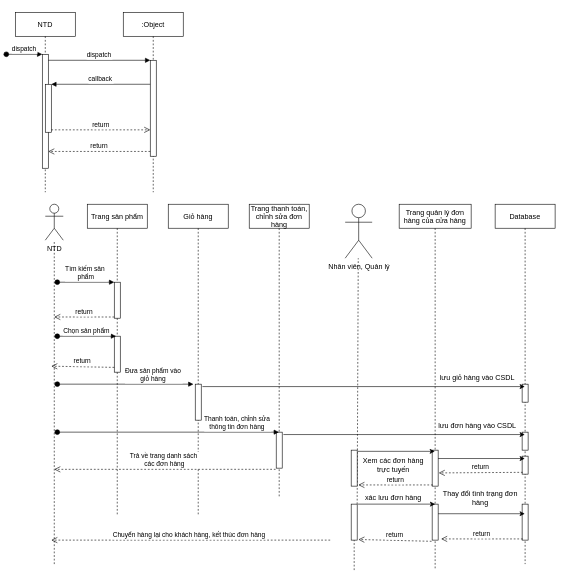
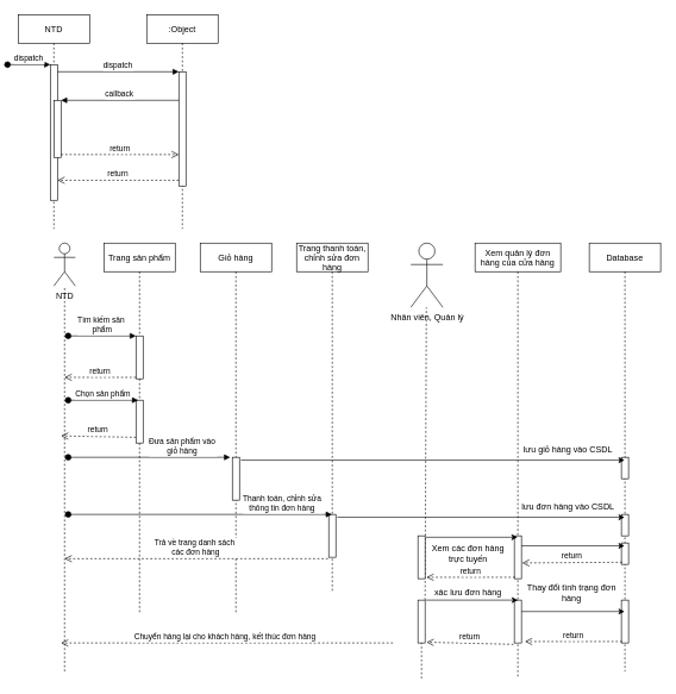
  <mxCell id="0" />
  <mxCell id="1" parent="0" />
  <mxCell id="2" value="NTD" style="shape=umlLifeline;perimeter=lifelinePerimeter;container=1;collapsible=0;recursiveResize=0;rounded=0;shadow=0;strokeWidth=1;" parent="1" vertex="1"><mxGeometry x="20" y="20" width="100" height="300" as="geometry" /></mxCell>
  <mxCell id="3" value="" style="points=[];perimeter=orthogonalPerimeter;rounded=0;shadow=0;strokeWidth=1;" parent="2" vertex="1"><mxGeometry x="45" y="70" width="10" height="190" as="geometry" /></mxCell>
  <mxCell id="4" value="dispatch" style="verticalAlign=bottom;startArrow=oval;endArrow=block;startSize=8;shadow=0;strokeWidth=1;" parent="2" target="3" edge="1"><mxGeometry relative="1" as="geometry"><mxPoint x="-15" y="70" as="sourcePoint" /></mxGeometry></mxCell>
  <mxCell id="5" value="" style="points=[];perimeter=orthogonalPerimeter;rounded=0;shadow=0;strokeWidth=1;" parent="2" vertex="1"><mxGeometry x="50" y="120" width="10" height="80" as="geometry" /></mxCell>
  <mxCell id="6" value="Đưa sản phẩm vào&#10;giỏ hàng" style="verticalAlign=bottom;startArrow=oval;endArrow=block;startSize=8;shadow=0;strokeWidth=1;entryX=-0.3;entryY=0;entryDx=0;entryDy=0;entryPerimeter=0;" edge="1" parent="2" target="23"><mxGeometry x="0.41" relative="1" as="geometry"><mxPoint x="70" y="620" as="sourcePoint" /><mxPoint x="175" y="160" as="targetPoint" /><mxPoint as="offset" /></mxGeometry></mxCell>
  <mxCell id="7" value=":Object" style="shape=umlLifeline;perimeter=lifelinePerimeter;container=1;collapsible=0;recursiveResize=0;rounded=0;shadow=0;strokeWidth=1;" parent="1" vertex="1"><mxGeometry x="200" y="20" width="100" height="300" as="geometry" /></mxCell>
  <mxCell id="8" value="" style="points=[];perimeter=orthogonalPerimeter;rounded=0;shadow=0;strokeWidth=1;" parent="7" vertex="1"><mxGeometry x="45" y="80" width="10" height="160" as="geometry" /></mxCell>
  <mxCell id="9" value="return" style="verticalAlign=bottom;endArrow=open;dashed=1;endSize=8;exitX=0;exitY=0.95;shadow=0;strokeWidth=1;" parent="1" source="8" target="3" edge="1"><mxGeometry relative="1" as="geometry"><mxPoint x="175" y="176" as="targetPoint" /></mxGeometry></mxCell>
  <mxCell id="10" value="dispatch" style="verticalAlign=bottom;endArrow=block;entryX=0;entryY=0;shadow=0;strokeWidth=1;" parent="1" source="3" target="8" edge="1"><mxGeometry relative="1" as="geometry"><mxPoint x="175" y="100" as="sourcePoint" /></mxGeometry></mxCell>
  <mxCell id="11" value="callback" style="verticalAlign=bottom;endArrow=block;entryX=1;entryY=0;shadow=0;strokeWidth=1;" parent="1" source="8" target="5" edge="1"><mxGeometry relative="1" as="geometry"><mxPoint x="140" y="140" as="sourcePoint" /></mxGeometry></mxCell>
  <mxCell id="12" value="return" style="verticalAlign=bottom;endArrow=open;dashed=1;endSize=8;exitX=1;exitY=0.95;shadow=0;strokeWidth=1;" parent="1" source="5" target="8" edge="1"><mxGeometry relative="1" as="geometry"><mxPoint x="140" y="197" as="targetPoint" /></mxGeometry></mxCell>
  <mxCell id="13" value="NTD" style="shape=umlActor;verticalLabelPosition=bottom;verticalAlign=top;html=1;outlineConnect=0;" vertex="1" parent="1"><mxGeometry x="70" y="340" width="30" height="60" as="geometry" /></mxCell>
  <mxCell id="14" value="Trang sản phẩm" style="shape=umlLifeline;perimeter=lifelinePerimeter;container=1;collapsible=0;recursiveResize=0;rounded=0;shadow=0;strokeWidth=1;" vertex="1" parent="1"><mxGeometry x="140" y="340" width="100" height="520" as="geometry" /></mxCell>
  <mxCell id="15" value="" style="points=[];perimeter=orthogonalPerimeter;rounded=0;shadow=0;strokeWidth=1;" vertex="1" parent="14"><mxGeometry x="45" y="130" width="10" height="60" as="geometry" /></mxCell>
  <mxCell id="16" value="" style="points=[];perimeter=orthogonalPerimeter;rounded=0;shadow=0;strokeWidth=1;" vertex="1" parent="14"><mxGeometry x="45" y="220" width="10" height="60" as="geometry" /></mxCell>
  <mxCell id="17" value="" style="endArrow=none;dashed=1;html=1;" edge="1" parent="1" target="13"><mxGeometry width="50" height="50" relative="1" as="geometry"><mxPoint x="85" y="940" as="sourcePoint" /><mxPoint x="130" y="220" as="targetPoint" /></mxGeometry></mxCell>
  <mxCell id="18" value="Tìm kiếm sản &#10;phẩm" style="verticalAlign=bottom;startArrow=oval;endArrow=block;startSize=8;shadow=0;strokeWidth=1;" edge="1" parent="1" target="15"><mxGeometry relative="1" as="geometry"><mxPoint x="90" y="470" as="sourcePoint" /><mxPoint x="190" y="430" as="targetPoint" /></mxGeometry></mxCell>
  <mxCell id="19" value="return" style="verticalAlign=bottom;endArrow=open;dashed=1;endSize=8;exitX=0;exitY=0.967;shadow=0;strokeWidth=1;exitDx=0;exitDy=0;exitPerimeter=0;" edge="1" parent="1" source="15"><mxGeometry relative="1" as="geometry"><mxPoint x="85" y="528" as="targetPoint" /><mxPoint x="255" y="262" as="sourcePoint" /></mxGeometry></mxCell>
  <mxCell id="20" value="Chọn sản phẩm" style="verticalAlign=bottom;startArrow=oval;endArrow=block;startSize=8;shadow=0;strokeWidth=1;entryX=0.48;entryY=0.433;entryDx=0;entryDy=0;entryPerimeter=0;" edge="1" parent="1"><mxGeometry relative="1" as="geometry"><mxPoint x="90" y="560.1" as="sourcePoint" /><mxPoint x="188" y="560" as="targetPoint" /></mxGeometry></mxCell>
  <mxCell id="21" value="return" style="verticalAlign=bottom;endArrow=open;dashed=1;endSize=8;exitX=0;exitY=0.867;shadow=0;strokeWidth=1;exitDx=0;exitDy=0;exitPerimeter=0;" edge="1" parent="1" source="16"><mxGeometry relative="1" as="geometry"><mxPoint x="80" y="610" as="targetPoint" /><mxPoint x="195" y="538.02" as="sourcePoint" /></mxGeometry></mxCell>
  <mxCell id="22" value="Giỏ hàng" style="shape=umlLifeline;perimeter=lifelinePerimeter;container=1;collapsible=0;recursiveResize=0;rounded=0;shadow=0;strokeWidth=1;" vertex="1" parent="1"><mxGeometry x="275" y="340" width="100" height="520" as="geometry" /></mxCell>
  <mxCell id="23" value="" style="points=[];perimeter=orthogonalPerimeter;rounded=0;shadow=0;strokeWidth=1;" vertex="1" parent="22"><mxGeometry x="45" y="300" width="10" height="60" as="geometry" /></mxCell>
  <mxCell id="24" value="Trang thanh toán,&#10;chỉnh sửa đơn&#10;hàng" style="shape=umlLifeline;perimeter=lifelinePerimeter;container=1;collapsible=0;recursiveResize=0;rounded=0;shadow=0;strokeWidth=1;" vertex="1" parent="1"><mxGeometry x="410" y="340" width="100" height="490" as="geometry" /></mxCell>
  <mxCell id="25" value="" style="points=[];perimeter=orthogonalPerimeter;rounded=0;shadow=0;strokeWidth=1;" vertex="1" parent="24"><mxGeometry x="45" y="380" width="10" height="60" as="geometry" /></mxCell>
  <mxCell id="26" value="Thanh toán, chỉnh sửa&#10;thông tin đơn hàng" style="verticalAlign=bottom;startArrow=oval;endArrow=block;startSize=8;shadow=0;strokeWidth=1;" edge="1" parent="1" target="24"><mxGeometry x="0.624" relative="1" as="geometry"><mxPoint x="90" y="720" as="sourcePoint" /><mxPoint x="150" y="720" as="targetPoint" /><mxPoint as="offset" /></mxGeometry></mxCell>
  <mxCell id="27" value="Nhân viên, Quản lý" style="shape=umlActor;verticalLabelPosition=bottom;verticalAlign=top;html=1;outlineConnect=0;" vertex="1" parent="1"><mxGeometry x="570" y="340" width="45" height="90" as="geometry" /></mxCell>
  <mxCell id="28" value="Trả về trang danh sách &#10;các đơn hàng" style="verticalAlign=bottom;endArrow=open;dashed=1;endSize=8;exitX=-0.1;exitY=1.033;shadow=0;strokeWidth=1;exitDx=0;exitDy=0;exitPerimeter=0;" edge="1" parent="1" source="25"><mxGeometry relative="1" as="geometry"><mxPoint x="85" y="782" as="targetPoint" /><mxPoint x="255" y="262" as="sourcePoint" /></mxGeometry></mxCell>
- <mxCell id="29" value="Trang quản lý đơn&#10;hàng của cửa hàng" style="shape=umlLifeline;perimeter=lifelinePerimeter;container=1;collapsible=0;recursiveResize=0;rounded=0;shadow=0;strokeWidth=1;" vertex="1" parent="1"><mxGeometry x="660" y="340" width="120" height="610" as="geometry" /></mxCell>
+ <mxCell id="29" value="Xem quản lý đơn&#10;hàng của cửa hàng" style="shape=umlLifeline;perimeter=lifelinePerimeter;container=1;collapsible=0;recursiveResize=0;rounded=0;shadow=0;strokeWidth=1;" vertex="1" parent="1"><mxGeometry x="660" y="340" width="120" height="610" as="geometry" /></mxCell>
  <mxCell id="30" value="" style="points=[];perimeter=orthogonalPerimeter;rounded=0;shadow=0;strokeWidth=1;" vertex="1" parent="29"><mxGeometry x="55" y="410" width="10" height="60" as="geometry" /></mxCell>
  <mxCell id="31" value="" style="points=[];perimeter=orthogonalPerimeter;rounded=0;shadow=0;strokeWidth=1;" vertex="1" parent="29"><mxGeometry x="55" y="500" width="10" height="60" as="geometry" /></mxCell>
  <mxCell id="32" value="Database" style="shape=umlLifeline;perimeter=lifelinePerimeter;container=1;collapsible=0;recursiveResize=0;rounded=0;shadow=0;strokeWidth=1;" vertex="1" parent="1"><mxGeometry x="820" y="340" width="100" height="600" as="geometry" /></mxCell>
  <mxCell id="33" value="" style="points=[];perimeter=orthogonalPerimeter;rounded=0;shadow=0;strokeWidth=1;" vertex="1" parent="32"><mxGeometry x="45" y="300" width="10" height="30" as="geometry" /></mxCell>
  <mxCell id="34" value="" style="points=[];perimeter=orthogonalPerimeter;rounded=0;shadow=0;strokeWidth=1;" vertex="1" parent="32"><mxGeometry x="45" y="380" width="10" height="30" as="geometry" /></mxCell>
  <mxCell id="35" value="" style="points=[];perimeter=orthogonalPerimeter;rounded=0;shadow=0;strokeWidth=1;" vertex="1" parent="32"><mxGeometry x="45" y="420" width="10" height="30" as="geometry" /></mxCell>
  <mxCell id="36" value="" style="points=[];perimeter=orthogonalPerimeter;rounded=0;shadow=0;strokeWidth=1;" vertex="1" parent="32"><mxGeometry x="45" y="500" width="10" height="60" as="geometry" /></mxCell>
  <mxCell id="37" value="" style="endArrow=none;dashed=1;html=1;" edge="1" parent="1" source="48" target="27"><mxGeometry width="50" height="50" relative="1" as="geometry"><mxPoint x="585" y="950" as="sourcePoint" /><mxPoint x="270" y="510" as="targetPoint" /></mxGeometry></mxCell>
  <mxCell id="38" value="" style="endArrow=classic;html=1;exitX=1.2;exitY=0.067;exitDx=0;exitDy=0;exitPerimeter=0;" edge="1" parent="1" source="23" target="32"><mxGeometry width="50" height="50" relative="1" as="geometry"><mxPoint x="220" y="430" as="sourcePoint" /><mxPoint x="270" y="380" as="targetPoint" /></mxGeometry></mxCell>
  <mxCell id="39" value="lưu giỏ hàng vào CSDL" style="text;html=1;align=center;verticalAlign=middle;resizable=0;points=[];autosize=1;" vertex="1" parent="1"><mxGeometry x="720" y="620" width="140" height="20" as="geometry" /></mxCell>
  <mxCell id="40" value="" style="endArrow=classic;html=1;exitX=1.2;exitY=0.067;exitDx=0;exitDy=0;exitPerimeter=0;" edge="1" parent="1" source="25" target="32"><mxGeometry width="50" height="50" relative="1" as="geometry"><mxPoint x="220" y="670" as="sourcePoint" /><mxPoint x="270" y="620" as="targetPoint" /></mxGeometry></mxCell>
  <mxCell id="41" value="lưu đơn hàng vào CSDL" style="text;html=1;align=center;verticalAlign=middle;resizable=0;points=[];autosize=1;" vertex="1" parent="1"><mxGeometry x="715" y="700" width="150" height="20" as="geometry" /></mxCell>
  <mxCell id="42" value="" style="points=[];perimeter=orthogonalPerimeter;rounded=0;shadow=0;strokeWidth=1;" vertex="1" parent="1"><mxGeometry x="580" y="750" width="10" height="60" as="geometry" /></mxCell>
  <mxCell id="43" value="" style="endArrow=classic;html=1;exitX=1.1;exitY=0.033;exitDx=0;exitDy=0;exitPerimeter=0;" edge="1" parent="1" source="42" target="29"><mxGeometry width="50" height="50" relative="1" as="geometry"><mxPoint x="220" y="670" as="sourcePoint" /><mxPoint x="270" y="620" as="targetPoint" /></mxGeometry></mxCell>
  <mxCell id="44" value="Xem các đơn hàng &lt;br&gt;trực tuyến" style="text;html=1;align=center;verticalAlign=middle;resizable=0;points=[];autosize=1;" vertex="1" parent="1"><mxGeometry x="590" y="760" width="120" height="30" as="geometry" /></mxCell>
  <mxCell id="45" value="" style="endArrow=classic;html=1;exitX=1;exitY=0.233;exitDx=0;exitDy=0;exitPerimeter=0;" edge="1" parent="1" source="30" target="32"><mxGeometry width="50" height="50" relative="1" as="geometry"><mxPoint x="220" y="660" as="sourcePoint" /><mxPoint x="270" y="610" as="targetPoint" /></mxGeometry></mxCell>
  <mxCell id="46" value="return" style="verticalAlign=bottom;endArrow=open;dashed=1;endSize=8;exitX=0.1;exitY=0.9;shadow=0;strokeWidth=1;exitDx=0;exitDy=0;exitPerimeter=0;entryX=1.1;entryY=0.633;entryDx=0;entryDy=0;entryPerimeter=0;" edge="1" parent="1" source="35" target="30"><mxGeometry relative="1" as="geometry"><mxPoint x="85" y="262" as="targetPoint" /><mxPoint x="255" y="262" as="sourcePoint" /></mxGeometry></mxCell>
  <mxCell id="47" value="return" style="verticalAlign=bottom;endArrow=open;dashed=1;endSize=8;exitX=0.1;exitY=0.967;shadow=0;strokeWidth=1;exitDx=0;exitDy=0;exitPerimeter=0;entryX=1.2;entryY=0.967;entryDx=0;entryDy=0;entryPerimeter=0;" edge="1" parent="1" source="30" target="42"><mxGeometry relative="1" as="geometry"><mxPoint x="85" y="262" as="targetPoint" /><mxPoint x="255" y="262" as="sourcePoint" /></mxGeometry></mxCell>
  <mxCell id="48" value="" style="points=[];perimeter=orthogonalPerimeter;rounded=0;shadow=0;strokeWidth=1;" vertex="1" parent="1"><mxGeometry x="580" y="840" width="10" height="60" as="geometry" /></mxCell>
  <mxCell id="49" value="" style="endArrow=none;dashed=1;html=1;" edge="1" parent="1" target="48"><mxGeometry width="50" height="50" relative="1" as="geometry"><mxPoint x="585" y="950" as="sourcePoint" /><mxPoint x="585" y="400" as="targetPoint" /></mxGeometry></mxCell>
  <mxCell id="50" value="" style="endArrow=classic;html=1;exitX=1.1;exitY=0.033;exitDx=0;exitDy=0;exitPerimeter=0;" edge="1" parent="1"><mxGeometry width="50" height="50" relative="1" as="geometry"><mxPoint x="591.5" y="840" as="sourcePoint" /><mxPoint x="720" y="840" as="targetPoint" /></mxGeometry></mxCell>
  <mxCell id="51" value="xác lưu đơn hàng" style="text;html=1;align=center;verticalAlign=middle;resizable=0;points=[];autosize=1;" vertex="1" parent="1"><mxGeometry x="590" y="820" width="120" height="20" as="geometry" /></mxCell>
  <mxCell id="52" value="Thay đổi tình trạng đơn&lt;br&gt;hàng" style="text;html=1;align=center;verticalAlign=middle;resizable=0;points=[];autosize=1;" vertex="1" parent="1"><mxGeometry x="725" y="815" width="140" height="30" as="geometry" /></mxCell>
  <mxCell id="53" value="" style="endArrow=classic;html=1;exitX=1;exitY=0.267;exitDx=0;exitDy=0;exitPerimeter=0;" edge="1" parent="1" source="31" target="32"><mxGeometry width="50" height="50" relative="1" as="geometry"><mxPoint x="220" y="660" as="sourcePoint" /><mxPoint x="270" y="610" as="targetPoint" /></mxGeometry></mxCell>
  <mxCell id="54" value="return" style="verticalAlign=bottom;endArrow=open;dashed=1;endSize=8;exitX=0.1;exitY=0.967;shadow=0;strokeWidth=1;exitDx=0;exitDy=0;exitPerimeter=0;entryX=1.5;entryY=0.967;entryDx=0;entryDy=0;entryPerimeter=0;" edge="1" parent="1" source="36" target="31"><mxGeometry relative="1" as="geometry"><mxPoint x="85" y="262" as="targetPoint" /><mxPoint x="255" y="262" as="sourcePoint" /></mxGeometry></mxCell>
  <mxCell id="55" value="return" style="verticalAlign=bottom;endArrow=open;dashed=1;endSize=8;exitX=-0.1;exitY=1.033;shadow=0;strokeWidth=1;exitDx=0;exitDy=0;exitPerimeter=0;entryX=1.2;entryY=0.983;entryDx=0;entryDy=0;entryPerimeter=0;" edge="1" parent="1" source="31" target="48"><mxGeometry relative="1" as="geometry"><mxPoint x="740" y="908.02" as="targetPoint" /><mxPoint x="876" y="908.02" as="sourcePoint" /></mxGeometry></mxCell>
  <mxCell id="56" value="Chuyển hàng lại cho khách hàng, kết thúc đơn hàng" style="verticalAlign=bottom;endArrow=open;dashed=1;endSize=8;exitX=0;exitY=0.95;shadow=0;strokeWidth=1;" edge="1" parent="1"><mxGeometry x="0.011" relative="1" as="geometry"><mxPoint x="80" y="900" as="targetPoint" /><mxPoint x="545" y="900" as="sourcePoint" /><mxPoint as="offset" /></mxGeometry></mxCell>
